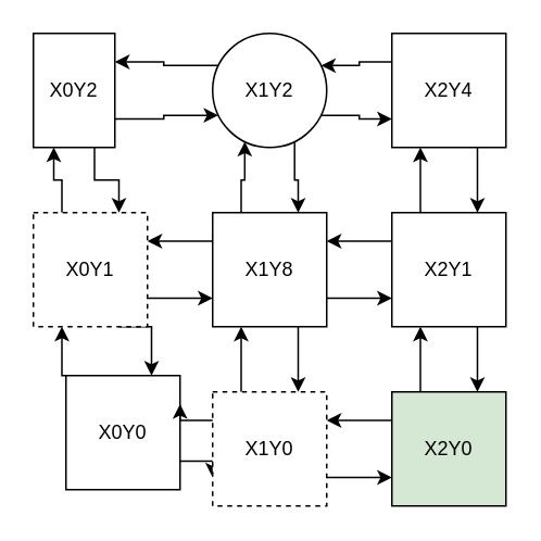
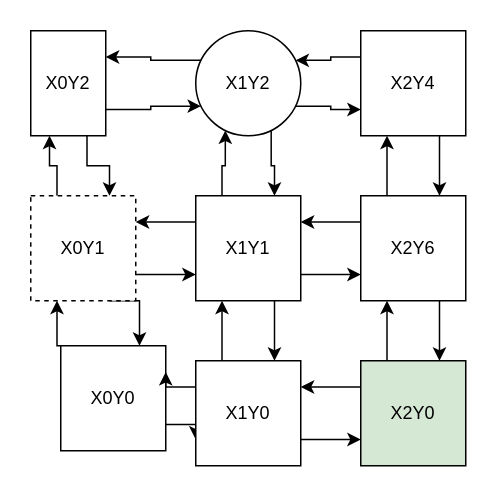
  <mxCell id="0" />
  <mxCell id="1" parent="0" />
  <mxCell id="2" style="edgeStyle=orthogonalEdgeStyle;rounded=0;orthogonalLoop=1;jettySize=auto;html=1;exitX=1;exitY=0.75;exitDx=0;exitDy=0;entryX=0;entryY=0.75;entryDx=0;entryDy=0;" parent="1" source="4" target="7" edge="1"><mxGeometry relative="1" as="geometry"><mxPoint x="70" y="380" as="targetPoint" /></mxGeometry></mxCell>
  <mxCell id="3" style="edgeStyle=orthogonalEdgeStyle;rounded=0;orthogonalLoop=1;jettySize=auto;html=1;entryX=0.25;entryY=1;entryDx=0;entryDy=0;exitX=0.25;exitY=0;exitDx=0;exitDy=0;" edge="1" parent="1" source="4" target="11"><mxGeometry relative="1" as="geometry" /></mxCell>
  <mxCell id="4" value="X0Y0" style="rounded=0;whiteSpace=wrap;html=1;" parent="1" vertex="1"><mxGeometry x="40" y="230" width="70" height="70" as="geometry" /></mxCell>
  <mxCell id="5" style="edgeStyle=orthogonalEdgeStyle;rounded=0;orthogonalLoop=1;jettySize=auto;html=1;entryX=0;entryY=0.75;entryDx=0;entryDy=0;exitX=1;exitY=0.75;exitDx=0;exitDy=0;" edge="1" parent="1" source="7" target="32"><mxGeometry relative="1" as="geometry" /></mxCell>
  <mxCell id="6" style="edgeStyle=orthogonalEdgeStyle;rounded=0;orthogonalLoop=1;jettySize=auto;html=1;entryX=0.25;entryY=1;entryDx=0;entryDy=0;exitX=0.25;exitY=0;exitDx=0;exitDy=0;" edge="1" parent="1" source="7" target="19"><mxGeometry relative="1" as="geometry" /></mxCell>
- <mxCell id="7" value="X1Y0" style="rounded=0;whiteSpace=wrap;html=1;dashed=1;" parent="1" vertex="1"><mxGeometry x="130" y="240" width="70" height="70" as="geometry" /></mxCell>
+ <mxCell id="7" value="X1Y0" style="rounded=0;whiteSpace=wrap;html=1;" parent="1" vertex="1"><mxGeometry x="130" y="240" width="70" height="70" as="geometry" /></mxCell>
  <mxCell id="8" style="edgeStyle=orthogonalEdgeStyle;rounded=0;orthogonalLoop=1;jettySize=auto;html=1;entryX=0.75;entryY=0;entryDx=0;entryDy=0;exitX=0.75;exitY=1;exitDx=0;exitDy=0;" edge="1" parent="1" source="11" target="4"><mxGeometry relative="1" as="geometry" /></mxCell>
  <mxCell id="9" style="edgeStyle=orthogonalEdgeStyle;rounded=0;orthogonalLoop=1;jettySize=auto;html=1;entryX=0.25;entryY=1;entryDx=0;entryDy=0;exitX=0.25;exitY=0;exitDx=0;exitDy=0;" edge="1" parent="1" source="11" target="14"><mxGeometry relative="1" as="geometry" /></mxCell>
  <mxCell id="10" style="edgeStyle=orthogonalEdgeStyle;rounded=0;orthogonalLoop=1;jettySize=auto;html=1;entryX=0;entryY=0.75;entryDx=0;entryDy=0;exitX=1;exitY=0.75;exitDx=0;exitDy=0;" edge="1" parent="1" source="11" target="19"><mxGeometry relative="1" as="geometry"><mxPoint x="110" y="110" as="sourcePoint" /></mxGeometry></mxCell>
  <mxCell id="11" value="X0Y1" style="rounded=0;whiteSpace=wrap;html=1;dashed=1;" vertex="1" parent="1"><mxGeometry x="20" y="130" width="70" height="70" as="geometry" /></mxCell>
  <mxCell id="12" style="edgeStyle=orthogonalEdgeStyle;rounded=0;orthogonalLoop=1;jettySize=auto;html=1;entryX=0.75;entryY=0;entryDx=0;entryDy=0;exitX=0.75;exitY=1;exitDx=0;exitDy=0;" edge="1" parent="1" source="14" target="11"><mxGeometry relative="1" as="geometry" /></mxCell>
  <mxCell id="13" style="edgeStyle=orthogonalEdgeStyle;rounded=0;orthogonalLoop=1;jettySize=auto;html=1;exitX=1;exitY=0.75;exitDx=0;exitDy=0;entryX=0;entryY=0.75;entryDx=0;entryDy=0;" edge="1" parent="1" source="14" target="23"><mxGeometry relative="1" as="geometry"><mxPoint x="110" y="-10" as="sourcePoint" /><mxPoint x="160" y="0" as="targetPoint" /></mxGeometry></mxCell>
  <mxCell id="14" value="X0Y2" style="rounded=0;whiteSpace=wrap;html=1;" vertex="1" parent="1"><mxGeometry x="20" y="20" width="50" height="70" as="geometry" /></mxCell>
  <mxCell id="15" style="edgeStyle=orthogonalEdgeStyle;rounded=0;orthogonalLoop=1;jettySize=auto;html=1;entryX=0.75;entryY=0;entryDx=0;entryDy=0;exitX=0.75;exitY=1;exitDx=0;exitDy=0;" edge="1" parent="1" source="19" target="7"><mxGeometry relative="1" as="geometry" /></mxCell>
  <mxCell id="16" style="edgeStyle=orthogonalEdgeStyle;rounded=0;orthogonalLoop=1;jettySize=auto;html=1;entryX=0.25;entryY=1;entryDx=0;entryDy=0;exitX=0.25;exitY=0;exitDx=0;exitDy=0;" edge="1" parent="1" source="19" target="23"><mxGeometry relative="1" as="geometry" /></mxCell>
  <mxCell id="17" style="edgeStyle=orthogonalEdgeStyle;rounded=0;orthogonalLoop=1;jettySize=auto;html=1;entryX=1;entryY=0.25;entryDx=0;entryDy=0;exitX=0;exitY=0.25;exitDx=0;exitDy=0;" edge="1" parent="1" source="19" target="11"><mxGeometry relative="1" as="geometry"><mxPoint x="110" y="220" as="sourcePoint" /></mxGeometry></mxCell>
  <mxCell id="18" style="edgeStyle=orthogonalEdgeStyle;rounded=0;orthogonalLoop=1;jettySize=auto;html=1;exitX=1;exitY=0.75;exitDx=0;exitDy=0;entryX=0;entryY=0.75;entryDx=0;entryDy=0;" edge="1" parent="1" source="19" target="30"><mxGeometry relative="1" as="geometry"><mxPoint x="230" y="210" as="targetPoint" /></mxGeometry></mxCell>
- <mxCell id="19" value="X1Y8" style="rounded=0;whiteSpace=wrap;html=1;" vertex="1" parent="1"><mxGeometry x="130" y="130" width="70" height="70" as="geometry" /></mxCell>
+ <mxCell id="19" value="X1Y1" style="rounded=0;whiteSpace=wrap;html=1;" vertex="1" parent="1"><mxGeometry x="130" y="130" width="70" height="70" as="geometry" /></mxCell>
  <mxCell id="20" style="edgeStyle=orthogonalEdgeStyle;rounded=0;orthogonalLoop=1;jettySize=auto;html=1;entryX=0.75;entryY=0;entryDx=0;entryDy=0;exitX=0.75;exitY=1;exitDx=0;exitDy=0;" edge="1" parent="1" source="23" target="19"><mxGeometry relative="1" as="geometry" /></mxCell>
  <mxCell id="21" style="edgeStyle=orthogonalEdgeStyle;rounded=0;orthogonalLoop=1;jettySize=auto;html=1;exitX=0;exitY=0.25;exitDx=0;exitDy=0;entryX=1;entryY=0.25;entryDx=0;entryDy=0;" edge="1" parent="1" source="23" target="14"><mxGeometry relative="1" as="geometry"><mxPoint x="110" y="110" as="targetPoint" /></mxGeometry></mxCell>
  <mxCell id="22" style="edgeStyle=orthogonalEdgeStyle;rounded=0;orthogonalLoop=1;jettySize=auto;html=1;exitX=1;exitY=0.75;exitDx=0;exitDy=0;entryX=0;entryY=0.75;entryDx=0;entryDy=0;" edge="1" parent="1" source="23" target="26"><mxGeometry relative="1" as="geometry"><mxPoint x="210" y="70" as="sourcePoint" /><mxPoint x="220" y="100" as="targetPoint" /></mxGeometry></mxCell>
  <mxCell id="23" value="X1Y2" style="ellipse;whiteSpace=wrap;html=1;" vertex="1" parent="1"><mxGeometry x="130" y="20" width="70" height="70" as="geometry" /></mxCell>
  <mxCell id="24" style="edgeStyle=orthogonalEdgeStyle;rounded=0;orthogonalLoop=1;jettySize=auto;html=1;entryX=0.75;entryY=0;entryDx=0;entryDy=0;exitX=0.75;exitY=1;exitDx=0;exitDy=0;" edge="1" parent="1" source="26" target="30"><mxGeometry relative="1" as="geometry" /></mxCell>
  <mxCell id="25" style="edgeStyle=orthogonalEdgeStyle;rounded=0;orthogonalLoop=1;jettySize=auto;html=1;entryX=1;entryY=0.25;entryDx=0;entryDy=0;exitX=0;exitY=0.25;exitDx=0;exitDy=0;" edge="1" parent="1" source="26" target="23"><mxGeometry relative="1" as="geometry" /></mxCell>
  <mxCell id="26" value="X2Y4" style="rounded=0;whiteSpace=wrap;html=1;" vertex="1" parent="1"><mxGeometry x="240" y="20" width="70" height="70" as="geometry" /></mxCell>
  <mxCell id="27" style="edgeStyle=orthogonalEdgeStyle;rounded=0;orthogonalLoop=1;jettySize=auto;html=1;entryX=0.75;entryY=0;entryDx=0;entryDy=0;exitX=0.75;exitY=1;exitDx=0;exitDy=0;" edge="1" parent="1" source="30" target="32"><mxGeometry relative="1" as="geometry" /></mxCell>
  <mxCell id="28" style="edgeStyle=orthogonalEdgeStyle;rounded=0;orthogonalLoop=1;jettySize=auto;html=1;entryX=0.25;entryY=1;entryDx=0;entryDy=0;exitX=0.25;exitY=0;exitDx=0;exitDy=0;" edge="1" parent="1" source="30" target="26"><mxGeometry relative="1" as="geometry" /></mxCell>
  <mxCell id="29" style="edgeStyle=orthogonalEdgeStyle;rounded=0;orthogonalLoop=1;jettySize=auto;html=1;exitX=0;exitY=0.25;exitDx=0;exitDy=0;entryX=1;entryY=0.25;entryDx=0;entryDy=0;" edge="1" parent="1" source="30" target="19"><mxGeometry relative="1" as="geometry"><mxPoint x="210" y="210" as="targetPoint" /></mxGeometry></mxCell>
- <mxCell id="30" value="X2Y1" style="rounded=0;whiteSpace=wrap;html=1;" vertex="1" parent="1"><mxGeometry x="240" y="130" width="70" height="70" as="geometry" /></mxCell>
+ <mxCell id="30" value="X2Y6" style="rounded=0;whiteSpace=wrap;html=1;" vertex="1" parent="1"><mxGeometry x="240" y="130" width="70" height="70" as="geometry" /></mxCell>
  <mxCell id="31" style="edgeStyle=orthogonalEdgeStyle;rounded=0;orthogonalLoop=1;jettySize=auto;html=1;entryX=0.25;entryY=1;entryDx=0;entryDy=0;exitX=0.25;exitY=0;exitDx=0;exitDy=0;" edge="1" parent="1" source="32" target="30"><mxGeometry relative="1" as="geometry" /></mxCell>
  <mxCell id="32" value="X2Y0" style="rounded=0;whiteSpace=wrap;html=1;fillColor=#d5e8d4;" vertex="1" parent="1"><mxGeometry x="240" y="240" width="70" height="70" as="geometry" /></mxCell>
  <mxCell id="33" style="edgeStyle=orthogonalEdgeStyle;rounded=0;orthogonalLoop=1;jettySize=auto;html=1;exitX=0;exitY=0.25;exitDx=0;exitDy=0;entryX=1;entryY=0.25;entryDx=0;entryDy=0;" edge="1" parent="1" source="7" target="4"><mxGeometry relative="1" as="geometry"><mxPoint x="100" y="268" as="sourcePoint" /><mxPoint x="110" y="240" as="targetPoint" /></mxGeometry></mxCell>
  <mxCell id="34" style="edgeStyle=orthogonalEdgeStyle;rounded=0;orthogonalLoop=1;jettySize=auto;html=1;entryX=1;entryY=0.25;entryDx=0;entryDy=0;exitX=0;exitY=0.25;exitDx=0;exitDy=0;" edge="1" parent="1" source="32" target="7"><mxGeometry relative="1" as="geometry"><mxPoint x="210" y="268" as="sourcePoint" /><mxPoint x="250" y="268" as="targetPoint" /></mxGeometry></mxCell>
